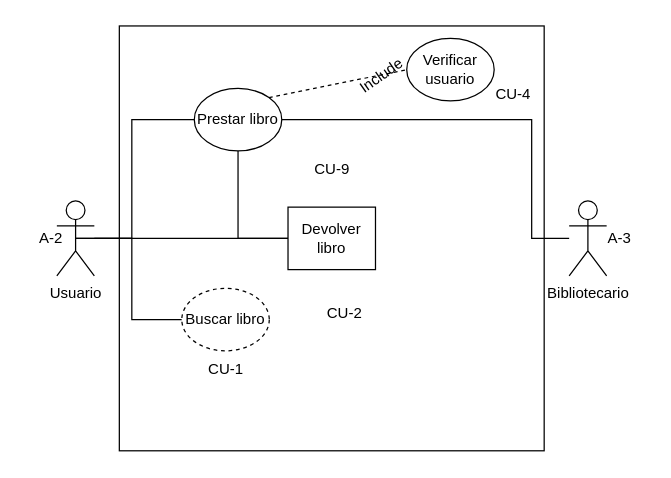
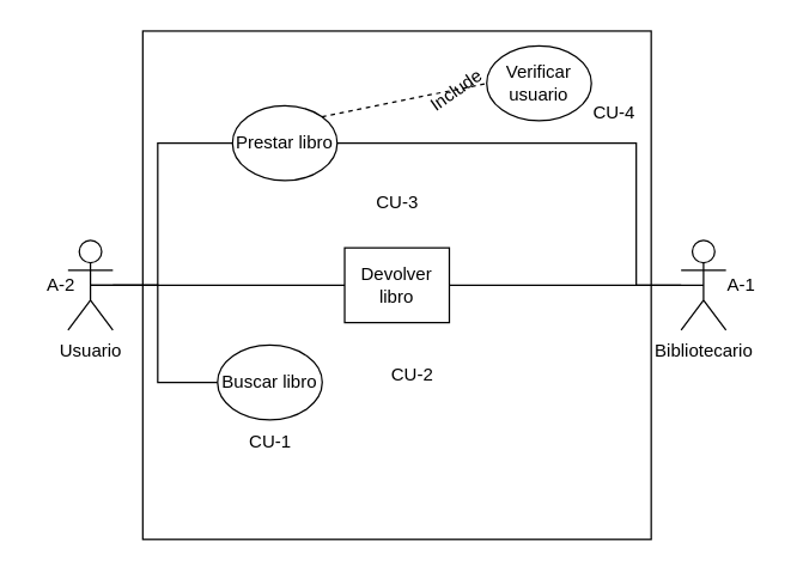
  <mxCell id="0" />
  <mxCell id="1" parent="0" />
  <mxCell id="2" value="" style="rounded=0;whiteSpace=wrap;html=1;" parent="1" vertex="1"><mxGeometry x="95" y="20" width="340" height="340" as="geometry" /></mxCell>
  <mxCell id="3" style="edgeStyle=orthogonalEdgeStyle;rounded=0;orthogonalLoop=1;jettySize=auto;html=1;entryX=0;entryY=0.5;entryDx=0;entryDy=0;endArrow=none;endFill=0;" parent="1" source="5" target="8" edge="1"><mxGeometry relative="1" as="geometry" /></mxCell>
  <mxCell id="4" style="edgeStyle=orthogonalEdgeStyle;rounded=0;orthogonalLoop=1;jettySize=auto;html=1;entryX=0;entryY=0.5;entryDx=0;entryDy=0;exitX=0.5;exitY=0.5;exitDx=0;exitDy=0;exitPerimeter=0;endArrow=none;endFill=0;" parent="1" source="5" target="9" edge="1"><mxGeometry relative="1" as="geometry"><Array as="points"><mxPoint x="105" y="190" /><mxPoint x="105" y="255" /></Array></mxGeometry></mxCell>
  <mxCell id="5" value="Usuario" style="shape=umlActor;verticalLabelPosition=bottom;verticalAlign=top;html=1;outlineConnect=0;" parent="1" vertex="1"><mxGeometry x="45" y="160" width="30" height="60" as="geometry" /></mxCell>
  <mxCell id="6" style="edgeStyle=orthogonalEdgeStyle;rounded=0;orthogonalLoop=1;jettySize=auto;html=1;entryX=1;entryY=0.5;entryDx=0;entryDy=0;endArrow=none;endFill=0;" parent="1" source="7" target="10" edge="1"><mxGeometry relative="1" as="geometry"><Array as="points"><mxPoint x="425" y="190" /><mxPoint x="425" y="95" /></Array></mxGeometry></mxCell>
  <mxCell id="7" value="Bibliotecario" style="shape=umlActor;verticalLabelPosition=bottom;verticalAlign=top;html=1;outlineConnect=0;" parent="1" vertex="1"><mxGeometry x="455" y="160" width="30" height="60" as="geometry" /></mxCell>
  <mxCell id="8" value="Devolver libro" style="whiteSpace=wrap;html=1;rounded=0;" parent="1" vertex="1"><mxGeometry x="230" y="165" width="70" height="50" as="geometry" /></mxCell>
- <mxCell id="9" value="Buscar libro" style="ellipse;whiteSpace=wrap;html=1;dashed=1;" parent="1" vertex="1"><mxGeometry x="145" y="230" width="70" height="50" as="geometry" /></mxCell>
+ <mxCell id="9" value="Buscar libro" style="ellipse;whiteSpace=wrap;html=1;" parent="1" vertex="1"><mxGeometry x="145" y="230" width="70" height="50" as="geometry" /></mxCell>
  <mxCell id="10" value="Prestar libro" style="ellipse;whiteSpace=wrap;html=1;" parent="1" vertex="1"><mxGeometry x="155" y="70" width="70" height="50" as="geometry" /></mxCell>
  <mxCell id="11" style="edgeStyle=orthogonalEdgeStyle;rounded=0;orthogonalLoop=1;jettySize=auto;html=1;entryX=0.5;entryY=0.5;entryDx=0;entryDy=0;entryPerimeter=0;endArrow=none;endFill=0;" parent="1" source="10" target="5" edge="1"><mxGeometry relative="1" as="geometry"><Array as="points"><mxPoint x="105" y="95" /><mxPoint x="105" y="190" /></Array></mxGeometry></mxCell>
- <mxCell id="12" style="edgeStyle=orthogonalEdgeStyle;rounded=0;orthogonalLoop=1;jettySize=auto;html=1;endArrow=none;endFill=0;" parent="1" source="8" target="10" edge="1"><mxGeometry relative="1" as="geometry" /></mxCell>
+ <mxCell id="12" style="edgeStyle=orthogonalEdgeStyle;rounded=0;orthogonalLoop=1;jettySize=auto;html=1;entryX=0.5;entryY=0.5;entryDx=0;entryDy=0;entryPerimeter=0;endArrow=none;endFill=0;" parent="1" source="8" target="7" edge="1"><mxGeometry relative="1" as="geometry" /></mxCell>
  <mxCell id="13" value="Verificar usuario" style="ellipse;whiteSpace=wrap;html=1;" parent="1" vertex="1"><mxGeometry x="325" y="30" width="70" height="50" as="geometry" /></mxCell>
  <mxCell id="14" value="" style="endArrow=none;dashed=1;html=1;rounded=0;exitX=1;exitY=0;exitDx=0;exitDy=0;entryX=0;entryY=0.5;entryDx=0;entryDy=0;" parent="1" source="10" target="13" edge="1"><mxGeometry width="50" height="50" relative="1" as="geometry"><mxPoint x="275" y="320" as="sourcePoint" /><mxPoint x="325" y="270" as="targetPoint" /></mxGeometry></mxCell>
  <mxCell id="15" value="Include" style="text;html=1;strokeColor=none;fillColor=none;align=center;verticalAlign=middle;whiteSpace=wrap;rounded=0;rotation=-35;" parent="1" vertex="1"><mxGeometry x="285" y="50" width="40" height="20" as="geometry" /></mxCell>
  <mxCell id="16" value="CU-1" style="text;html=1;align=center;verticalAlign=middle;resizable=0;points=[];autosize=1;strokeColor=none;fillColor=none;" parent="1" vertex="1"><mxGeometry x="155" y="280" width="50" height="30" as="geometry" /></mxCell>
  <mxCell id="17" value="CU-2" style="text;html=1;align=center;verticalAlign=middle;resizable=0;points=[];autosize=1;strokeColor=none;fillColor=none;" parent="1" vertex="1"><mxGeometry x="250" y="235" width="50" height="30" as="geometry" /></mxCell>
- <mxCell id="18" value="CU-9" style="text;html=1;align=center;verticalAlign=middle;resizable=0;points=[];autosize=1;strokeColor=none;fillColor=none;" parent="1" vertex="1"><mxGeometry x="240" y="120" width="50" height="30" as="geometry" /></mxCell>
+ <mxCell id="18" value="CU-3" style="text;html=1;align=center;verticalAlign=middle;resizable=0;points=[];autosize=1;strokeColor=none;fillColor=none;" parent="1" vertex="1"><mxGeometry x="240" y="120" width="50" height="30" as="geometry" /></mxCell>
  <mxCell id="19" value="CU-4" style="text;html=1;align=center;verticalAlign=middle;resizable=0;points=[];autosize=1;strokeColor=none;fillColor=none;" parent="1" vertex="1"><mxGeometry x="385" y="60" width="50" height="30" as="geometry" /></mxCell>
- <mxCell id="20" value="A-3" style="text;html=1;align=center;verticalAlign=middle;resizable=0;points=[];autosize=1;strokeColor=none;fillColor=none;" vertex="1" parent="1"><mxGeometry x="475" y="175" width="40" height="30" as="geometry" /></mxCell>
+ <mxCell id="20" value="A-1" style="text;html=1;align=center;verticalAlign=middle;resizable=0;points=[];autosize=1;strokeColor=none;fillColor=none;" vertex="1" parent="1"><mxGeometry x="475" y="175" width="40" height="30" as="geometry" /></mxCell>
  <mxCell id="21" value="A-2" style="text;html=1;align=center;verticalAlign=middle;resizable=0;points=[];autosize=1;strokeColor=none;fillColor=none;" vertex="1" parent="1"><mxGeometry x="20" y="175" width="40" height="30" as="geometry" /></mxCell>
